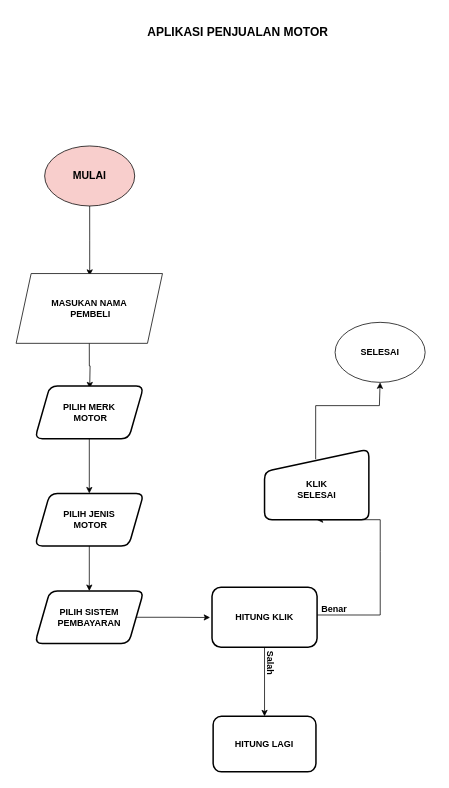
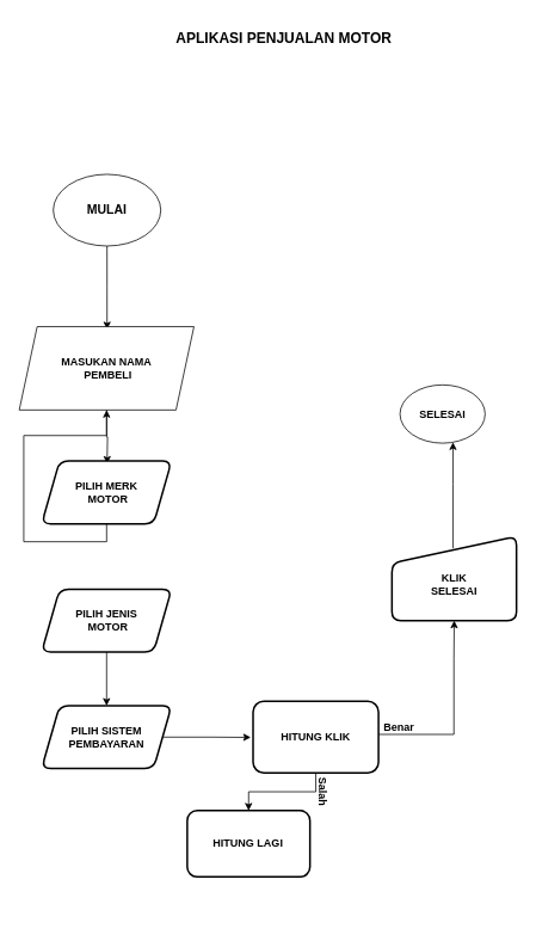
  <mxCell id="0" />
  <mxCell id="1" parent="0" />
  <mxCell id="2" value="&lt;font style=&quot;font-size: 16px;&quot;&gt;APLIKASI PENJUALAN MOTOR&lt;/font&gt;" style="text;strokeColor=none;fillColor=none;html=1;fontSize=24;fontStyle=1;verticalAlign=middle;align=center;rounded=0;shadow=0;" vertex="1" parent="1"><mxGeometry x="122" y="20" width="388" height="40" as="geometry" /></mxCell>
  <mxCell id="3" style="edgeStyle=orthogonalEdgeStyle;rounded=0;orthogonalLoop=1;jettySize=auto;html=1;exitX=0.5;exitY=1;exitDx=0;exitDy=0;" edge="1" parent="1" source="4"><mxGeometry relative="1" as="geometry"><mxPoint x="118.86" y="367" as="targetPoint" /></mxGeometry></mxCell>
- <mxCell id="4" value="&lt;b&gt;&lt;font style=&quot;font-size: 14px;&quot;&gt;MULAI&lt;/font&gt;&lt;/b&gt;" style="ellipse;whiteSpace=wrap;html=1;fillColor=#f8cecc;" vertex="1" parent="1"><mxGeometry x="58.86" y="194" width="120" height="80" as="geometry" /></mxCell>
+ <mxCell id="4" value="&lt;b&gt;&lt;font style=&quot;font-size: 14px;&quot;&gt;MULAI&lt;/font&gt;&lt;/b&gt;" style="ellipse;whiteSpace=wrap;html=1;" vertex="1" parent="1"><mxGeometry x="58.86" y="194" width="120" height="80" as="geometry" /></mxCell>
  <mxCell id="5" style="edgeStyle=orthogonalEdgeStyle;rounded=0;orthogonalLoop=1;jettySize=auto;html=1;exitX=0.5;exitY=1;exitDx=0;exitDy=0;" edge="1" parent="1" source="6"><mxGeometry relative="1" as="geometry"><mxPoint x="118.86" y="517" as="targetPoint" /></mxGeometry></mxCell>
  <mxCell id="6" value="&lt;b&gt;MASUKAN NAMA&lt;br&gt;&amp;nbsp;PEMBELI&lt;/b&gt;" style="shape=parallelogram;perimeter=parallelogramPerimeter;whiteSpace=wrap;html=1;fixedSize=1;gradientColor=none;strokeWidth=1;" vertex="1" parent="1"><mxGeometry x="20.86" y="364" width="195" height="93" as="geometry" /></mxCell>
- <mxCell id="7" style="edgeStyle=orthogonalEdgeStyle;rounded=0;orthogonalLoop=1;jettySize=auto;html=1;exitX=0.5;exitY=1;exitDx=0;exitDy=0;entryX=0.5;entryY=0;entryDx=0;entryDy=0;" edge="1" parent="1" source="8" target="10"><mxGeometry relative="1" as="geometry" /></mxCell>
+ <mxCell id="7" style="edgeStyle=orthogonalEdgeStyle;rounded=0;orthogonalLoop=1;jettySize=auto;html=1;exitX=0.5;exitY=1;exitDx=0;exitDy=0;" edge="1" parent="1" source="8" target="6"><mxGeometry relative="1" as="geometry" /></mxCell>
  <mxCell id="8" value="&lt;b&gt;PILIH MERK&lt;br&gt;&amp;nbsp;MOTOR&lt;/b&gt;" style="shape=parallelogram;perimeter=parallelogramPerimeter;html=1;fixedSize=1;gradientColor=none;rounded=1;shadow=0;labelBorderColor=none;labelBackgroundColor=none;fontColor=default;whiteSpace=wrap;strokeWidth=2;" vertex="1" parent="1"><mxGeometry x="45.86" y="514" width="145" height="70" as="geometry" /></mxCell>
  <mxCell id="9" style="edgeStyle=orthogonalEdgeStyle;rounded=0;orthogonalLoop=1;jettySize=auto;html=1;exitX=0.5;exitY=1;exitDx=0;exitDy=0;entryX=0.5;entryY=0;entryDx=0;entryDy=0;" edge="1" parent="1" source="10" target="12"><mxGeometry relative="1" as="geometry" /></mxCell>
  <mxCell id="10" value="&lt;b&gt;PILIH JENIS&lt;br&gt;&amp;nbsp;MOTOR&lt;/b&gt;" style="shape=parallelogram;perimeter=parallelogramPerimeter;html=1;fixedSize=1;gradientColor=none;rounded=1;shadow=0;labelBorderColor=none;labelBackgroundColor=none;fontColor=default;whiteSpace=wrap;strokeWidth=2;" vertex="1" parent="1"><mxGeometry x="45.86" y="657" width="145" height="70" as="geometry" /></mxCell>
  <mxCell id="11" style="edgeStyle=orthogonalEdgeStyle;rounded=0;orthogonalLoop=1;jettySize=auto;html=1;entryX=0.01;entryY=0.597;entryDx=0;entryDy=0;entryPerimeter=0;exitX=1;exitY=0.5;exitDx=0;exitDy=0;" edge="1" parent="1" source="12"><mxGeometry relative="1" as="geometry"><mxPoint x="188.86" y="835" as="sourcePoint" /><mxPoint x="279.37" y="822.312" as="targetPoint" /></mxGeometry></mxCell>
  <mxCell id="12" value="&lt;b&gt;PILIH SISTEM&lt;br&gt;PEMBAYARAN&lt;br&gt;&lt;/b&gt;" style="shape=parallelogram;perimeter=parallelogramPerimeter;html=1;fixedSize=1;gradientColor=none;rounded=1;shadow=0;labelBorderColor=none;labelBackgroundColor=none;fontColor=default;whiteSpace=wrap;strokeWidth=2;" vertex="1" parent="1"><mxGeometry x="45.86" y="787" width="145" height="70" as="geometry" /></mxCell>
  <mxCell id="13" style="edgeStyle=orthogonalEdgeStyle;rounded=0;orthogonalLoop=1;jettySize=auto;html=1;exitX=1;exitY=0.462;exitDx=0;exitDy=0;exitPerimeter=0;entryX=0.5;entryY=1;entryDx=0;entryDy=0;" edge="1" parent="1" source="17" target="15"><mxGeometry relative="1" as="geometry"><mxPoint x="428.86" y="813" as="sourcePoint" /><mxPoint x="505.86" y="853" as="targetPoint" /><Array as="points"><mxPoint x="506" y="819" /><mxPoint x="506" y="734" /><mxPoint x="506" y="734" /></Array></mxGeometry></mxCell>
  <mxCell id="14" style="edgeStyle=orthogonalEdgeStyle;rounded=0;orthogonalLoop=1;jettySize=auto;html=1;exitX=0.49;exitY=0.142;exitDx=0;exitDy=0;exitPerimeter=0;" edge="1" parent="1" source="15" target="21"><mxGeometry relative="1" as="geometry"><mxPoint x="505.86" y="482" as="targetPoint" /><Array as="points"><mxPoint x="504.86" y="540" /><mxPoint x="504.86" y="482" /></Array></mxGeometry></mxCell>
- <mxCell id="15" value="&lt;b&gt;&lt;br&gt;KLIK&lt;br&gt;SELESAI&lt;/b&gt;" style="shape=manualInput;whiteSpace=wrap;html=1;strokeWidth=2;rounded=1;" vertex="1" parent="1"><mxGeometry x="351.86" y="598" width="139" height="94" as="geometry" /></mxCell>
+ <mxCell id="15" value="&lt;b&gt;&lt;br&gt;KLIK&lt;br&gt;SELESAI&lt;/b&gt;" style="shape=manualInput;whiteSpace=wrap;html=1;strokeWidth=2;rounded=1;" vertex="1" parent="1"><mxGeometry x="436.86" y="598" width="139" height="94" as="geometry" /></mxCell>
  <mxCell id="16" style="edgeStyle=orthogonalEdgeStyle;rounded=0;orthogonalLoop=1;jettySize=auto;html=1;exitX=0.5;exitY=1;exitDx=0;exitDy=0;entryX=0.5;entryY=0;entryDx=0;entryDy=0;" edge="1" parent="1" source="17" target="18"><mxGeometry relative="1" as="geometry" /></mxCell>
  <mxCell id="17" value="&lt;b&gt;HITUNG KLIK&lt;/b&gt;" style="rounded=1;whiteSpace=wrap;html=1;strokeWidth=2;" vertex="1" parent="1"><mxGeometry x="281.86" y="782" width="140" height="80" as="geometry" /></mxCell>
- <mxCell id="18" value="&lt;b&gt;HITUNG LAGI&lt;/b&gt;" style="rounded=1;whiteSpace=wrap;html=1;strokeWidth=2;" vertex="1" parent="1"><mxGeometry x="283.36" y="954" width="137" height="74" as="geometry" /></mxCell>
+ <mxCell id="18" value="&lt;b&gt;HITUNG LAGI&lt;/b&gt;" style="rounded=1;whiteSpace=wrap;html=1;strokeWidth=2;" vertex="1" parent="1"><mxGeometry x="208.36" y="904" width="137" height="74" as="geometry" /></mxCell>
  <mxCell id="19" value="&lt;b&gt;Benar&lt;/b&gt;" style="text;html=1;strokeColor=none;fillColor=none;align=center;verticalAlign=middle;whiteSpace=wrap;rounded=0;" vertex="1" parent="1"><mxGeometry x="414.86" y="797" width="60" height="30" as="geometry" /></mxCell>
  <mxCell id="20" value="&lt;b&gt;Salah&lt;/b&gt;" style="text;html=1;strokeColor=none;fillColor=none;align=center;verticalAlign=middle;whiteSpace=wrap;rounded=0;rotation=90;" vertex="1" parent="1"><mxGeometry x="329.86" y="868" width="60" height="30" as="geometry" /></mxCell>
- <mxCell id="21" value="&lt;b&gt;SELESAI&lt;/b&gt;" style="ellipse;whiteSpace=wrap;html=1;" vertex="1" parent="1"><mxGeometry x="445.86" y="429" width="120" height="80" as="geometry" /></mxCell>
+ <mxCell id="21" value="&lt;b&gt;SELESAI&lt;/b&gt;" style="ellipse;whiteSpace=wrap;html=1;" vertex="1" parent="1"><mxGeometry x="445.86" y="429" width="95" height="65" as="geometry" /></mxCell>
